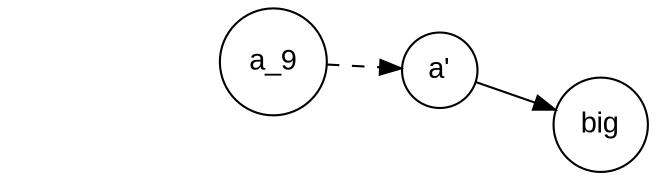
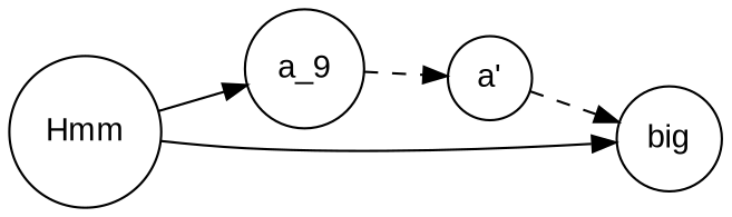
  digraph {
    fontname="Liberation Sans"
    rankdir=LR
    node [fontname="Liberation Sans" shape=circle]
    edge [fontname="Liberation Sans"]
    n1 [label=a_9]
+   Hmm
    big
    "a'"
    n1 -> "a'" [style=dashed]
-   "a'" -> big [style=solid]
+   Hmm -> n1
+   Hmm -> big
+   "a'" -> big [style=dashed]
  }
